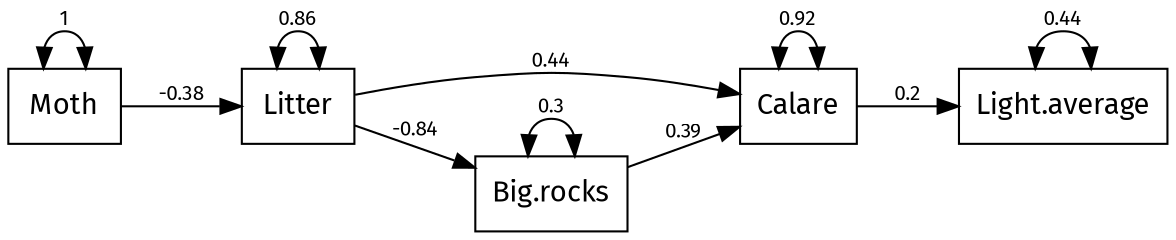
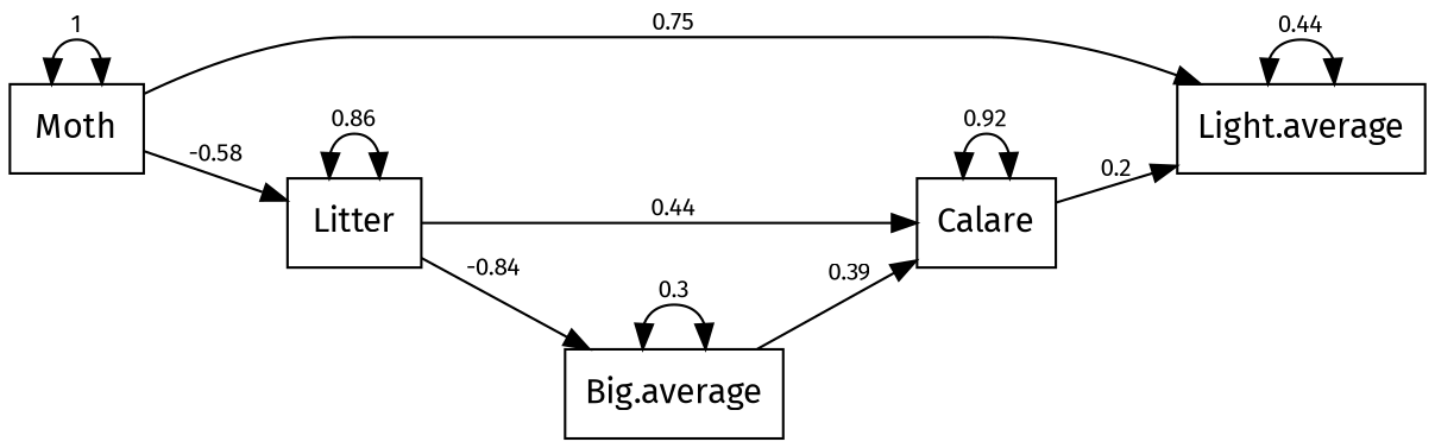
  digraph {
    fontname="Fira Sans"
    rankdir=LR
    node [fontname="Fira Sans" fontsize=14 shape=box]
    edge [fontname="Fira Sans" fontsize=10]
    Moth
    "Light.average"
    Litter
    Calare
-   "Big.rocks"
+   "Big.rocks" [label="Big.average"]
    Moth -> Moth [dir=both label=1]
-   Moth -> Litter [label=-0.38]
+   Moth -> "Light.average" [label=0.75]
+   Moth -> Litter [label=-0.58]
    "Light.average" -> "Light.average" [dir=both label=0.44]
    Litter -> Litter [dir=both label=0.86]
    Litter -> Calare [label=0.44]
    Litter -> "Big.rocks" [label=-0.84]
    Calare -> "Light.average" [label=0.2]
    Calare -> Calare [dir=both label=0.92]
    "Big.rocks" -> Calare [label=0.39]
    "Big.rocks" -> "Big.rocks" [dir=both label=0.3]
  }
